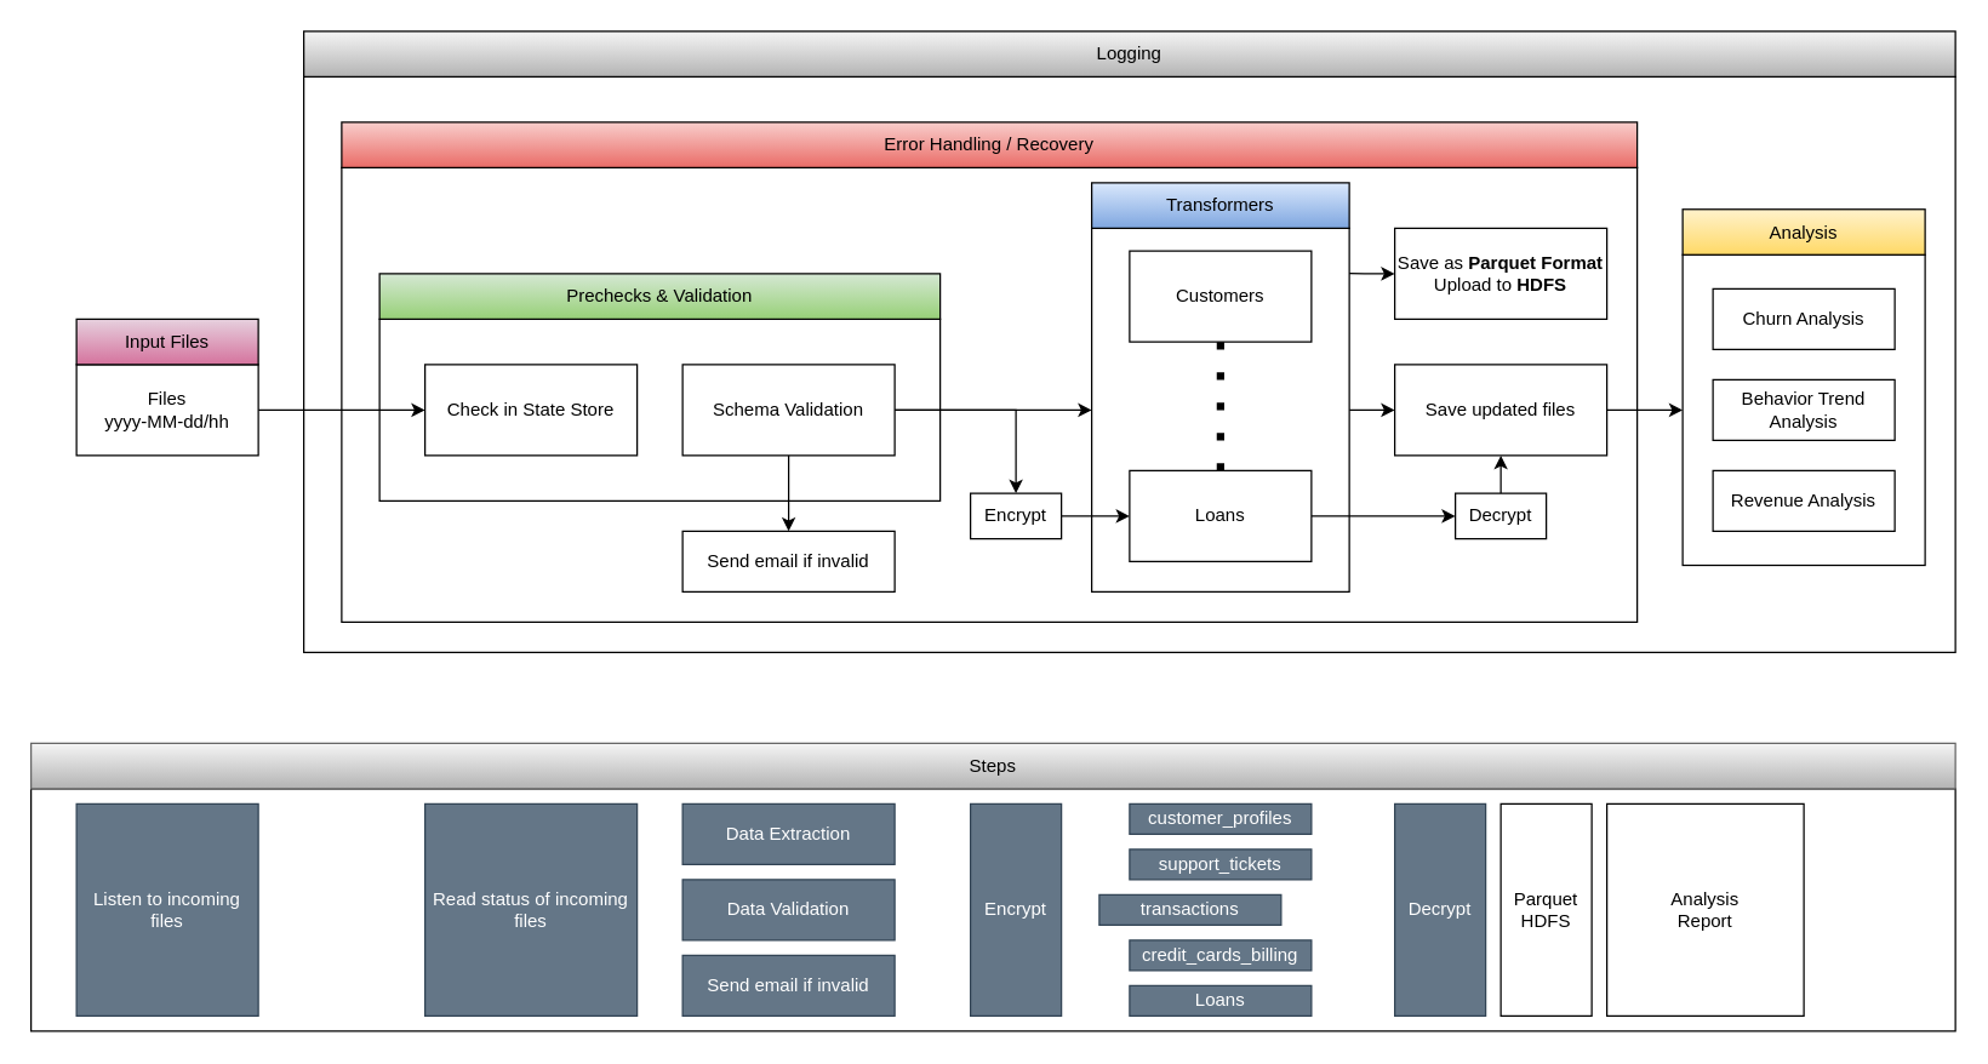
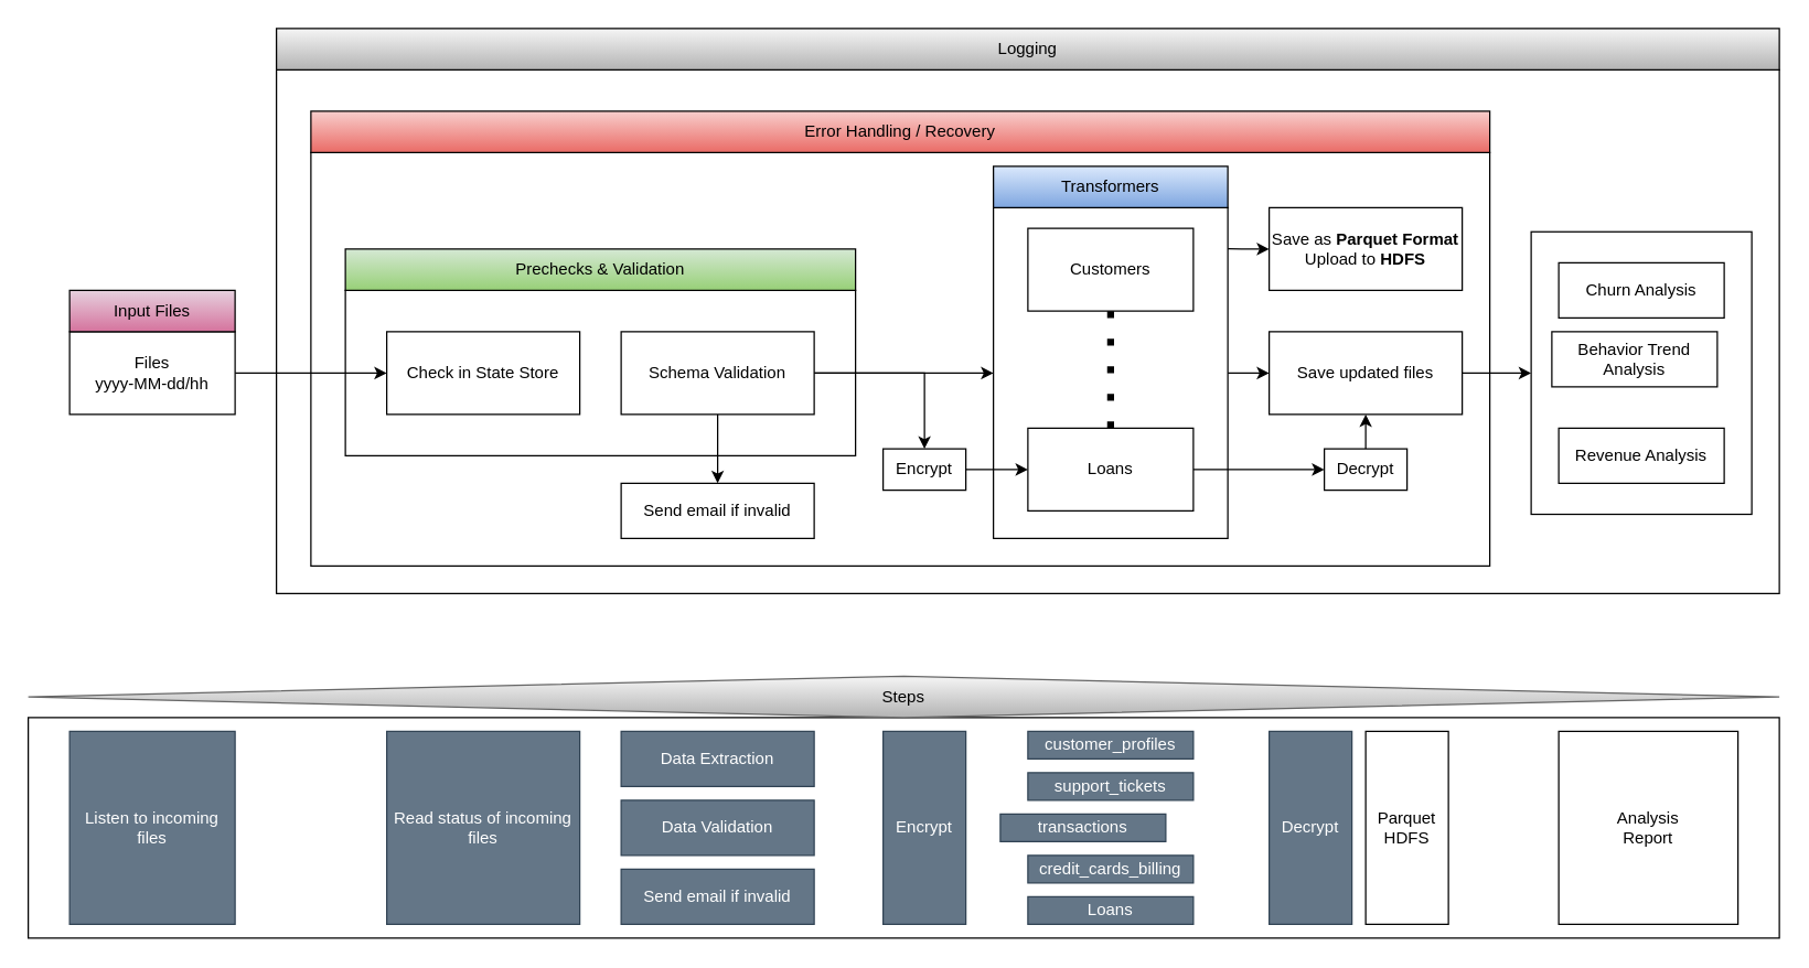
  <mxCell id="0" />
  <mxCell id="1" parent="0" />
  <mxCell id="2" value="" style="rounded=0;whiteSpace=wrap;html=1;" parent="1" vertex="1"><mxGeometry x="20" y="520" width="1270" height="160" as="geometry" /></mxCell>
  <mxCell id="3" value="" style="rounded=0;whiteSpace=wrap;html=1;" parent="1" vertex="1"><mxGeometry x="200" y="50" width="1090" height="380" as="geometry" /></mxCell>
  <mxCell id="4" value="Logging" style="rounded=0;whiteSpace=wrap;html=1;fillColor=#f5f5f5;strokeColor=#000000;gradientColor=#b3b3b3;" parent="1" vertex="1"><mxGeometry x="200" width="1090" height="30" as="geometry" y="20" /></mxCell>
  <mxCell id="5" value="" style="rounded=0;whiteSpace=wrap;html=1;" parent="1" vertex="1"><mxGeometry x="225" y="110" width="855" height="300" as="geometry" /></mxCell>
  <mxCell id="6" value="Error Handling / Recovery" style="rounded=0;whiteSpace=wrap;html=1;fillColor=#f8cecc;strokeColor=#000000;gradientColor=#ea6b66;" parent="1" vertex="1"><mxGeometry x="225" y="80" width="855" height="30" as="geometry" /></mxCell>
  <mxCell id="7" value="" style="rounded=0;whiteSpace=wrap;html=1;" parent="1" vertex="1"><mxGeometry x="250" y="210" width="370" height="120" as="geometry" /></mxCell>
  <mxCell id="8" style="edgeStyle=orthogonalEdgeStyle;rounded=0;orthogonalLoop=1;jettySize=auto;html=1;entryX=0;entryY=0.5;entryDx=0;entryDy=0;" parent="1" source="9" target="17" edge="1"><mxGeometry relative="1" as="geometry" /></mxCell>
  <mxCell id="9" value="&lt;div&gt;Files&lt;/div&gt;&lt;div&gt;yyyy-MM-dd/hh&lt;/div&gt;" style="rounded=0;whiteSpace=wrap;html=1;" parent="1" vertex="1"><mxGeometry y="240" width="120" height="60" as="geometry" x="50" /></mxCell>
  <mxCell id="10" style="edgeStyle=orthogonalEdgeStyle;rounded=0;orthogonalLoop=1;jettySize=auto;html=1;entryX=0;entryY=0.5;entryDx=0;entryDy=0;" parent="1" source="11" target="25" edge="1"><mxGeometry relative="1" as="geometry" /></mxCell>
  <mxCell id="11" value="" style="rounded=0;whiteSpace=wrap;html=1;" parent="1" vertex="1"><mxGeometry x="720" y="150" width="170" height="240" as="geometry" /></mxCell>
  <mxCell id="12" value="Transformers" style="rounded=0;whiteSpace=wrap;html=1;fillColor=#dae8fc;strokeColor=#000000;gradientColor=#7ea6e0;" parent="1" vertex="1"><mxGeometry x="720" y="120" width="170" height="30" as="geometry" /></mxCell>
  <mxCell id="13" value="Customers" style="rounded=0;whiteSpace=wrap;html=1;" parent="1" vertex="1"><mxGeometry x="745" y="165" width="120" height="60" as="geometry" /></mxCell>
  <mxCell id="14" style="edgeStyle=orthogonalEdgeStyle;rounded=0;orthogonalLoop=1;jettySize=auto;html=1;entryX=0;entryY=0.5;entryDx=0;entryDy=0;" parent="1" source="15" target="27" edge="1"><mxGeometry relative="1" as="geometry" /></mxCell>
  <mxCell id="15" value="Loans" style="rounded=0;whiteSpace=wrap;html=1;" parent="1" vertex="1"><mxGeometry x="745" y="310" width="120" height="60" as="geometry" /></mxCell>
  <mxCell id="16" value="" style="endArrow=none;dashed=1;html=1;dashPattern=1 3;strokeWidth=5;rounded=0;entryX=0.5;entryY=1;entryDx=0;entryDy=0;exitX=0.5;exitY=0;exitDx=0;exitDy=0;targetPerimeterSpacing=4;sourcePerimeterSpacing=4;startSize=13;endSize=7;jumpSize=10;jumpStyle=none;" parent="1" source="15" target="13" edge="1"><mxGeometry width="50" height="50" relative="1" as="geometry"><mxPoint x="1000" y="330" as="sourcePoint" /><mxPoint x="1050" y="280" as="targetPoint" /></mxGeometry></mxCell>
  <mxCell id="17" value="Check in State Store" style="rounded=0;whiteSpace=wrap;html=1;" parent="1" vertex="1"><mxGeometry x="280" y="240" width="140" height="60" as="geometry" /></mxCell>
  <mxCell id="18" value="" style="edgeStyle=orthogonalEdgeStyle;rounded=0;orthogonalLoop=1;jettySize=auto;html=1;" parent="1" source="20" target="11" edge="1"><mxGeometry relative="1" as="geometry" /></mxCell>
  <mxCell id="19" style="edgeStyle=orthogonalEdgeStyle;rounded=0;orthogonalLoop=1;jettySize=auto;html=1;entryX=0.5;entryY=0;entryDx=0;entryDy=0;" parent="1" source="20" target="23" edge="1"><mxGeometry relative="1" as="geometry" /></mxCell>
  <mxCell id="20" value="Schema Validation" style="rounded=0;whiteSpace=wrap;html=1;" parent="1" vertex="1"><mxGeometry x="450" y="240" width="140" height="60" as="geometry" /></mxCell>
  <mxCell id="21" value="Prechecks &amp;amp; Validation" style="rounded=0;whiteSpace=wrap;html=1;fillColor=#d5e8d4;strokeColor=#000000;gradientColor=#97d077;" parent="1" vertex="1"><mxGeometry x="250" y="180" width="370" height="30" as="geometry" /></mxCell>
  <mxCell id="22" style="edgeStyle=orthogonalEdgeStyle;rounded=0;orthogonalLoop=1;jettySize=auto;html=1;entryX=0;entryY=0.5;entryDx=0;entryDy=0;" parent="1" source="23" target="15" edge="1"><mxGeometry relative="1" as="geometry" /></mxCell>
  <mxCell id="23" value="Encrypt" style="rounded=0;whiteSpace=wrap;html=1;" parent="1" vertex="1"><mxGeometry x="640" y="325" width="60" height="30" as="geometry" /></mxCell>
  <mxCell id="24" style="edgeStyle=orthogonalEdgeStyle;rounded=0;orthogonalLoop=1;jettySize=auto;html=1;entryX=0;entryY=0.5;entryDx=0;entryDy=0;" parent="1" source="25" target="30" edge="1"><mxGeometry relative="1" as="geometry" /></mxCell>
  <mxCell id="25" value="Save updated files" style="rounded=0;whiteSpace=wrap;html=1;" parent="1" vertex="1"><mxGeometry x="920" y="240" width="140" height="60" as="geometry" /></mxCell>
  <mxCell id="26" value="" style="edgeStyle=orthogonalEdgeStyle;rounded=0;orthogonalLoop=1;jettySize=auto;html=1;" parent="1" source="27" target="25" edge="1"><mxGeometry relative="1" as="geometry" /></mxCell>
  <mxCell id="27" value="Decrypt" style="rounded=0;whiteSpace=wrap;html=1;" parent="1" vertex="1"><mxGeometry x="960" y="325" width="60" height="30" as="geometry" /></mxCell>
  <mxCell id="28" value="Send email if invalid" style="rounded=0;whiteSpace=wrap;html=1;" parent="1" vertex="1"><mxGeometry x="450" y="350" width="140" height="40" as="geometry" /></mxCell>
  <mxCell id="29" value="" style="endArrow=classic;html=1;rounded=0;exitX=0.5;exitY=1;exitDx=0;exitDy=0;entryX=0.5;entryY=0;entryDx=0;entryDy=0;" parent="1" source="20" target="28" edge="1"><mxGeometry width="50" height="50" relative="1" as="geometry"><mxPoint x="540" y="580" as="sourcePoint" /><mxPoint x="590" y="530" as="targetPoint" /></mxGeometry></mxCell>
  <mxCell id="30" value="" style="rounded=0;whiteSpace=wrap;html=1;" parent="1" vertex="1"><mxGeometry x="1110" y="167.5" width="160" height="205" as="geometry" /></mxCell>
- <mxCell id="31" value="Analysis" style="rounded=0;whiteSpace=wrap;html=1;fillColor=#fff2cc;strokeColor=#000000;gradientColor=#ffd966;" parent="1" vertex="1"><mxGeometry x="1110" y="137.5" width="160" height="30" as="geometry" /></mxCell>
  <mxCell id="32" value="Churn Analysis" style="rounded=0;whiteSpace=wrap;html=1;" parent="1" vertex="1"><mxGeometry x="1130" y="190" width="120" height="40" as="geometry" /></mxCell>
- <mxCell id="33" value="Behavior Trend Analysis" style="rounded=0;whiteSpace=wrap;html=1;" parent="1" vertex="1"><mxGeometry x="1130" y="250" width="120" height="40" as="geometry" /></mxCell>
+ <mxCell id="33" value="Behavior Trend Analysis" style="rounded=0;whiteSpace=wrap;html=1;" parent="1" vertex="1"><mxGeometry x="1125" y="240" width="120" height="40" as="geometry" /></mxCell>
  <mxCell id="34" value="Revenue Analysis" style="rounded=0;whiteSpace=wrap;html=1;" parent="1" vertex="1"><mxGeometry x="1130" y="310" width="120" height="40" as="geometry" /></mxCell>
  <mxCell id="35" value="Input Files" style="rounded=0;whiteSpace=wrap;html=1;fillColor=#e6d0de;strokeColor=#000000;gradientColor=#d5739d;" parent="1" vertex="1"><mxGeometry y="210" width="120" height="30" as="geometry" x="50" /></mxCell>
  <mxCell id="36" value="&lt;div&gt;Save as &lt;b&gt;Parquet Format&lt;/b&gt;&lt;/div&gt;&lt;div&gt;Upload to &lt;b&gt;HDFS&lt;/b&gt;&lt;/div&gt;" style="rounded=0;whiteSpace=wrap;html=1;" parent="1" vertex="1"><mxGeometry x="920" y="150" width="140" height="60" as="geometry" /></mxCell>
  <mxCell id="37" style="edgeStyle=orthogonalEdgeStyle;rounded=0;orthogonalLoop=1;jettySize=auto;html=1;entryX=1;entryY=0.124;entryDx=0;entryDy=0;entryPerimeter=0;startArrow=classic;startFill=1;endArrow=none;" parent="1" source="36" target="11" edge="1"><mxGeometry relative="1" as="geometry" /></mxCell>
  <mxCell id="38" value="Listen to incoming files" style="rounded=0;whiteSpace=wrap;html=1;fillColor=#647687;fontColor=#ffffff;strokeColor=#314354;" parent="1" vertex="1"><mxGeometry y="530" width="120" height="140" as="geometry" x="50" /></mxCell>
- <mxCell id="39" value="Steps" style="rounded=0;whiteSpace=wrap;html=1;fillColor=#f5f5f5;gradientColor=#b3b3b3;strokeColor=#666666;" parent="1" vertex="1"><mxGeometry x="20" y="490" width="1270" height="30" as="geometry" /></mxCell>
+ <mxCell id="39" value="Steps" style="rhombus;whiteSpace=wrap;html=1;fillColor=#f5f5f5;gradientColor=#b3b3b3;strokeColor=#666666;" parent="1" vertex="1"><mxGeometry x="20" y="490" width="1270" height="30" as="geometry" /></mxCell>
  <mxCell id="40" value="Read status of incoming files" style="rounded=0;whiteSpace=wrap;html=1;fillColor=#647687;fontColor=#ffffff;strokeColor=#314354;" parent="1" vertex="1"><mxGeometry x="280" y="530" width="140" height="140" as="geometry" /></mxCell>
  <mxCell id="41" value="Data Validation" style="rounded=0;whiteSpace=wrap;html=1;fillColor=#647687;fontColor=#ffffff;strokeColor=#314354;" parent="1" vertex="1"><mxGeometry x="450" y="580" width="140" height="40" as="geometry" /></mxCell>
  <mxCell id="42" value="Data Extraction" style="rounded=0;whiteSpace=wrap;html=1;fillColor=#647687;fontColor=#ffffff;strokeColor=#314354;" parent="1" vertex="1"><mxGeometry x="450" y="530" width="140" height="40" as="geometry" /></mxCell>
  <mxCell id="43" value="Encrypt" style="rounded=0;whiteSpace=wrap;html=1;fillColor=#647687;fontColor=#ffffff;strokeColor=#314354;" parent="1" vertex="1"><mxGeometry x="640" y="530" width="60" height="140" as="geometry" /></mxCell>
  <mxCell id="44" value="Decrypt" style="rounded=0;whiteSpace=wrap;html=1;fillColor=#647687;fontColor=#ffffff;strokeColor=#314354;" parent="1" vertex="1"><mxGeometry x="920" y="530" width="60" height="140" as="geometry" /></mxCell>
  <mxCell id="45" value="customer_profiles" style="rounded=0;whiteSpace=wrap;html=1;fillColor=#647687;fontColor=#ffffff;strokeColor=#314354;" parent="1" vertex="1"><mxGeometry x="745" y="530" width="120" height="20" as="geometry" /></mxCell>
  <mxCell id="46" value="support_tickets" style="rounded=0;whiteSpace=wrap;html=1;fillColor=#647687;fontColor=#ffffff;strokeColor=#314354;" parent="1" vertex="1"><mxGeometry x="745" y="560" width="120" height="20" as="geometry" /></mxCell>
  <mxCell id="47" value="transactions" style="rounded=0;whiteSpace=wrap;html=1;fillColor=#647687;fontColor=#ffffff;strokeColor=#314354;" parent="1" vertex="1"><mxGeometry x="725" y="590" width="120" height="20" as="geometry" /></mxCell>
  <mxCell id="48" value="credit_cards_billing" style="rounded=0;whiteSpace=wrap;html=1;fillColor=#647687;fontColor=#ffffff;strokeColor=#314354;" parent="1" vertex="1"><mxGeometry x="745" y="620" width="120" height="20" as="geometry" /></mxCell>
  <mxCell id="49" value="Loans" style="rounded=0;whiteSpace=wrap;html=1;fillColor=#647687;fontColor=#ffffff;strokeColor=#314354;" parent="1" vertex="1"><mxGeometry x="745" y="650" width="120" height="20" as="geometry" /></mxCell>
  <mxCell id="50" value="&lt;div&gt;Parquet&lt;/div&gt;&lt;div&gt;HDFS&lt;/div&gt;" style="rounded=0;whiteSpace=wrap;html=1;" parent="1" vertex="1"><mxGeometry x="990" y="530" width="60" height="140" as="geometry" /></mxCell>
- <mxCell id="51" value="&lt;div&gt;Analysis&lt;/div&gt;&lt;div&gt;Report&lt;/div&gt;" style="rounded=0;whiteSpace=wrap;html=1;" parent="1" vertex="1"><mxGeometry x="1060" y="530" width="130" height="140" as="geometry" /></mxCell>
+ <mxCell id="51" value="&lt;div&gt;Analysis&lt;/div&gt;&lt;div&gt;Report&lt;/div&gt;" style="rounded=0;whiteSpace=wrap;html=1;" parent="1" vertex="1"><mxGeometry x="1130" y="530" width="130" height="140" as="geometry" /></mxCell>
  <mxCell id="52" value="Send email if invalid" style="rounded=0;whiteSpace=wrap;html=1;fillColor=#647687;fontColor=#ffffff;strokeColor=#314354;" parent="1" vertex="1"><mxGeometry x="450" y="630" width="140" height="40" as="geometry" /></mxCell>
